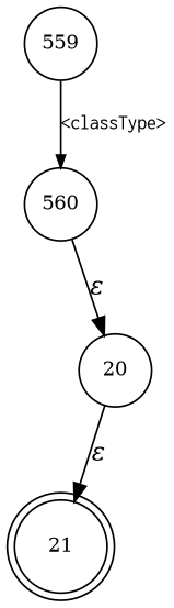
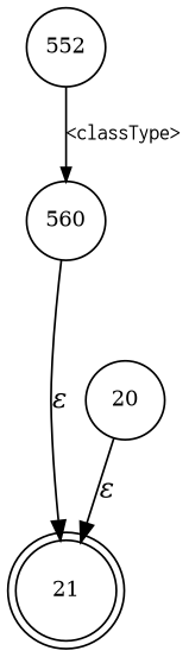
  digraph {
    rankdir=TB
    node [fixedsize=true fontsize=11 shape=circle peripheries=1]
    edge [fontname="Times-Italic"]
    n1 [label=21 shape=doublecircle width=.6 peripheries=""]
    n2 [label=560 width=.55]
    n3 [label=20 width=.55]
-   n4 [label=559 width=.55]
-   n2 -> n3 [label="&epsilon;"]
+   n4 [label=552 width=.55]
+   n2 -> n1 [label="&epsilon;"]
    n3 -> n1 [label="&epsilon;"]
    n4 -> n2 [arrowhead=normal arrowsize=.7 fontname=Courier fontsize=11 label="<classType>"]
  }
